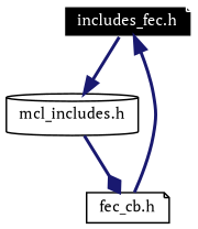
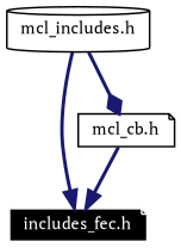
  digraph {
    fontname="PT Serif"
    node [color=black fontname="PT Serif" fontsize=10 shape=note]
    edge [arrowhead=normal color=midnightblue fontname="PT Serif" fontsize=10 labelfontname=Helvetica labelfontsize=10 style=bold]
    n1 [color=white fillcolor=black fontcolor=white height=0.2 label="includes_fec.h" style=filled width=0.4]
-   n2 [height=0.2 label="fec_cb.h" width=0.4]
+   n2 [height=0.2 label="mcl_cb.h" width=0.4]
    n3 [height=0.2 label="mcl_includes.h" shape=cylinder width=0.4]
    n2 -> n1
-   n1 -> n3
+   n3 -> n1
    n3 -> n2 [arrowhead=diamond]
  }
